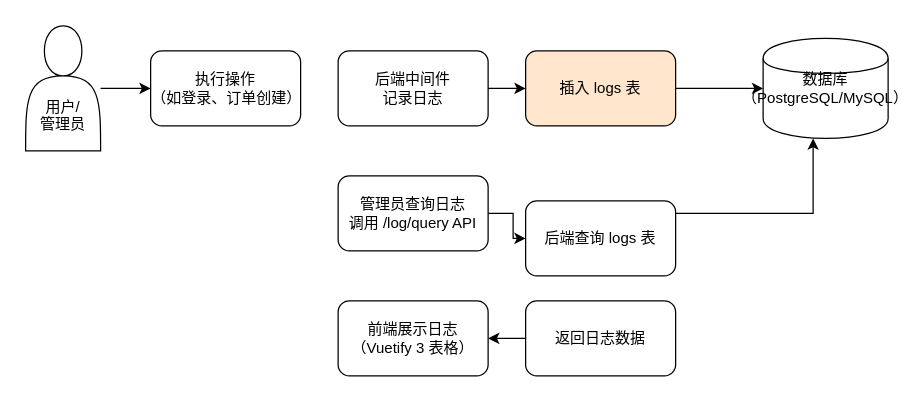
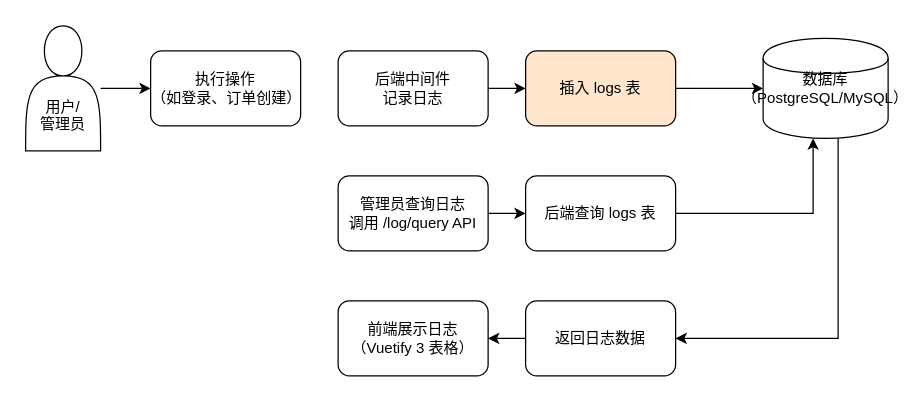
  <mxCell id="0" />
  <mxCell id="1" parent="0" />
  <mxCell id="2" value="&lt;div&gt;&lt;br&gt;&lt;/div&gt;&lt;div&gt;&lt;br&gt;&lt;/div&gt;&lt;div&gt;&lt;br&gt;&lt;/div&gt;用户/&lt;div&gt;管理员&lt;/div&gt;" style="shape=actor;whiteSpace=wrap;html=1;" parent="1" vertex="1"><mxGeometry x="20" y="20" width="60" height="100" as="geometry" /></mxCell>
  <mxCell id="3" value="执行操作&lt;br&gt;（如登录、订单创建）" style="rounded=1;whiteSpace=wrap;html=1;" parent="1" vertex="1"><mxGeometry x="120" y="40" width="120" height="60" as="geometry" /></mxCell>
  <mxCell id="4" value="后端中间件&lt;br&gt;记录日志" style="rounded=1;whiteSpace=wrap;html=1;" parent="1" vertex="1"><mxGeometry x="270" y="40" width="120" height="60" as="geometry" /></mxCell>
  <mxCell id="5" value="插入 logs 表" style="rounded=1;whiteSpace=wrap;html=1;fillColor=#ffe6cc;" parent="1" vertex="1"><mxGeometry x="420" y="40" width="120" height="60" as="geometry" /></mxCell>
  <mxCell id="6" value="数据库&lt;br&gt;（PostgreSQL/MySQL）" style="shape=cylinder;whiteSpace=wrap;html=1;" parent="1" vertex="1"><mxGeometry x="610" y="30" width="100" height="80" as="geometry" /></mxCell>
  <mxCell id="7" value="管理员查询日志&lt;br&gt;调用 /log/query API" style="rounded=1;whiteSpace=wrap;html=1;" parent="1" vertex="1"><mxGeometry x="270" y="140" width="120" height="60" as="geometry" /></mxCell>
- <mxCell id="8" value="后端查询 logs 表" style="rounded=1;whiteSpace=wrap;html=1;" parent="1" vertex="1"><mxGeometry x="420" y="160" width="120" height="60" as="geometry" /></mxCell>
+ <mxCell id="8" value="后端查询 logs 表" style="rounded=1;whiteSpace=wrap;html=1;" parent="1" vertex="1"><mxGeometry x="420" y="140" width="120" height="60" as="geometry" /></mxCell>
  <mxCell id="9" value="返回日志数据" style="rounded=1;whiteSpace=wrap;html=1;" parent="1" vertex="1"><mxGeometry x="420" y="240" width="120" height="60" as="geometry" /></mxCell>
  <mxCell id="10" value="前端展示日志&lt;br&gt;（Vuetify 3 表格）" style="rounded=1;whiteSpace=wrap;html=1;" parent="1" vertex="1"><mxGeometry x="270" y="240" width="120" height="60" as="geometry" /></mxCell>
  <mxCell id="11" value="" style="edgeStyle=orthogonalEdgeStyle;rounded=0;html=1;jettySize=auto;orthogonalLoop=1;" parent="1" source="2" target="3" edge="1"><mxGeometry relative="1" as="geometry" /></mxCell>
  <mxCell id="12" value="" style="edgeStyle=orthogonalEdgeStyle;rounded=0;html=1;jettySize=auto;orthogonalLoop=1;" parent="1" source="4" target="5" edge="1"><mxGeometry relative="1" as="geometry" /></mxCell>
  <mxCell id="13" value="" style="edgeStyle=orthogonalEdgeStyle;rounded=0;html=1;jettySize=auto;orthogonalLoop=1;" parent="1" source="5" target="6" edge="1"><mxGeometry relative="1" as="geometry" /></mxCell>
  <mxCell id="14" value="" style="edgeStyle=orthogonalEdgeStyle;rounded=0;html=1;jettySize=auto;orthogonalLoop=1;" parent="1" source="7" target="8" edge="1"><mxGeometry relative="1" as="geometry" /></mxCell>
  <mxCell id="15" value="" style="edgeStyle=orthogonalEdgeStyle;rounded=0;html=1;jettySize=auto;orthogonalLoop=1;" parent="1" source="8" target="6" edge="1"><mxGeometry relative="1" as="geometry"><Array as="points"><mxPoint x="650" y="170" /></Array></mxGeometry></mxCell>
+ <mxCell id="16" value="" style="edgeStyle=orthogonalEdgeStyle;rounded=0;html=1;jettySize=auto;orthogonalLoop=1;" parent="1" source="6" target="9" edge="1"><mxGeometry relative="1" as="geometry"><Array as="points"><mxPoint x="670" y="270" /></Array></mxGeometry></mxCell>
  <mxCell id="17" value="" style="edgeStyle=orthogonalEdgeStyle;rounded=0;html=1;jettySize=auto;orthogonalLoop=1;" parent="1" source="9" target="10" edge="1"><mxGeometry relative="1" as="geometry" /></mxCell>
